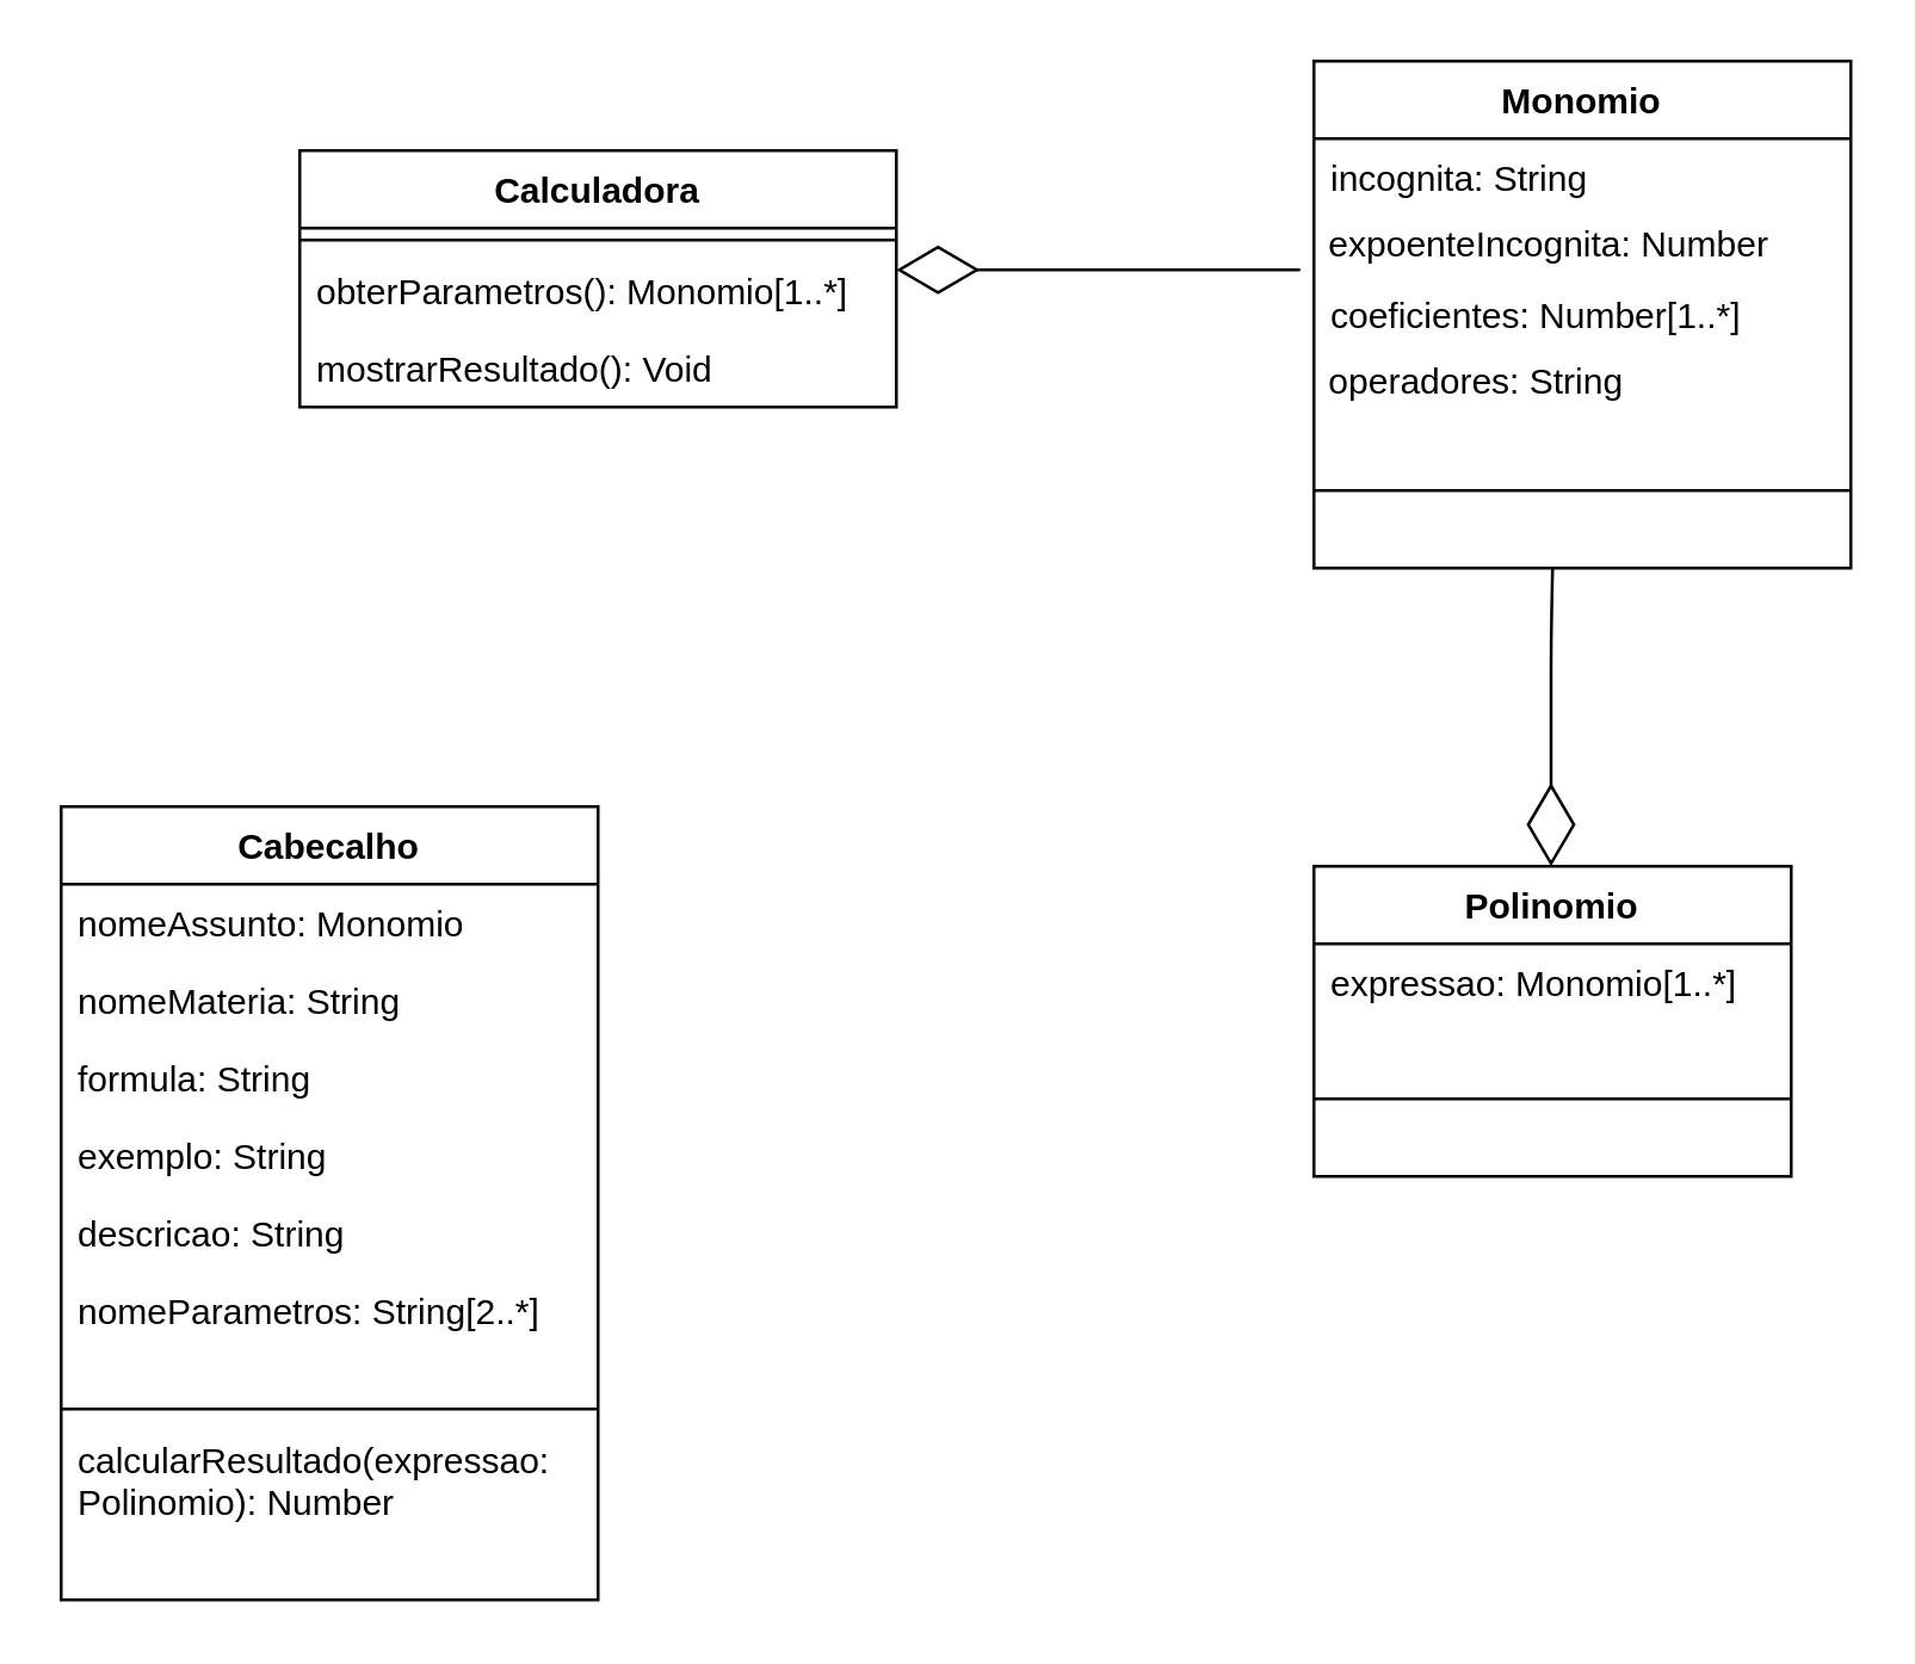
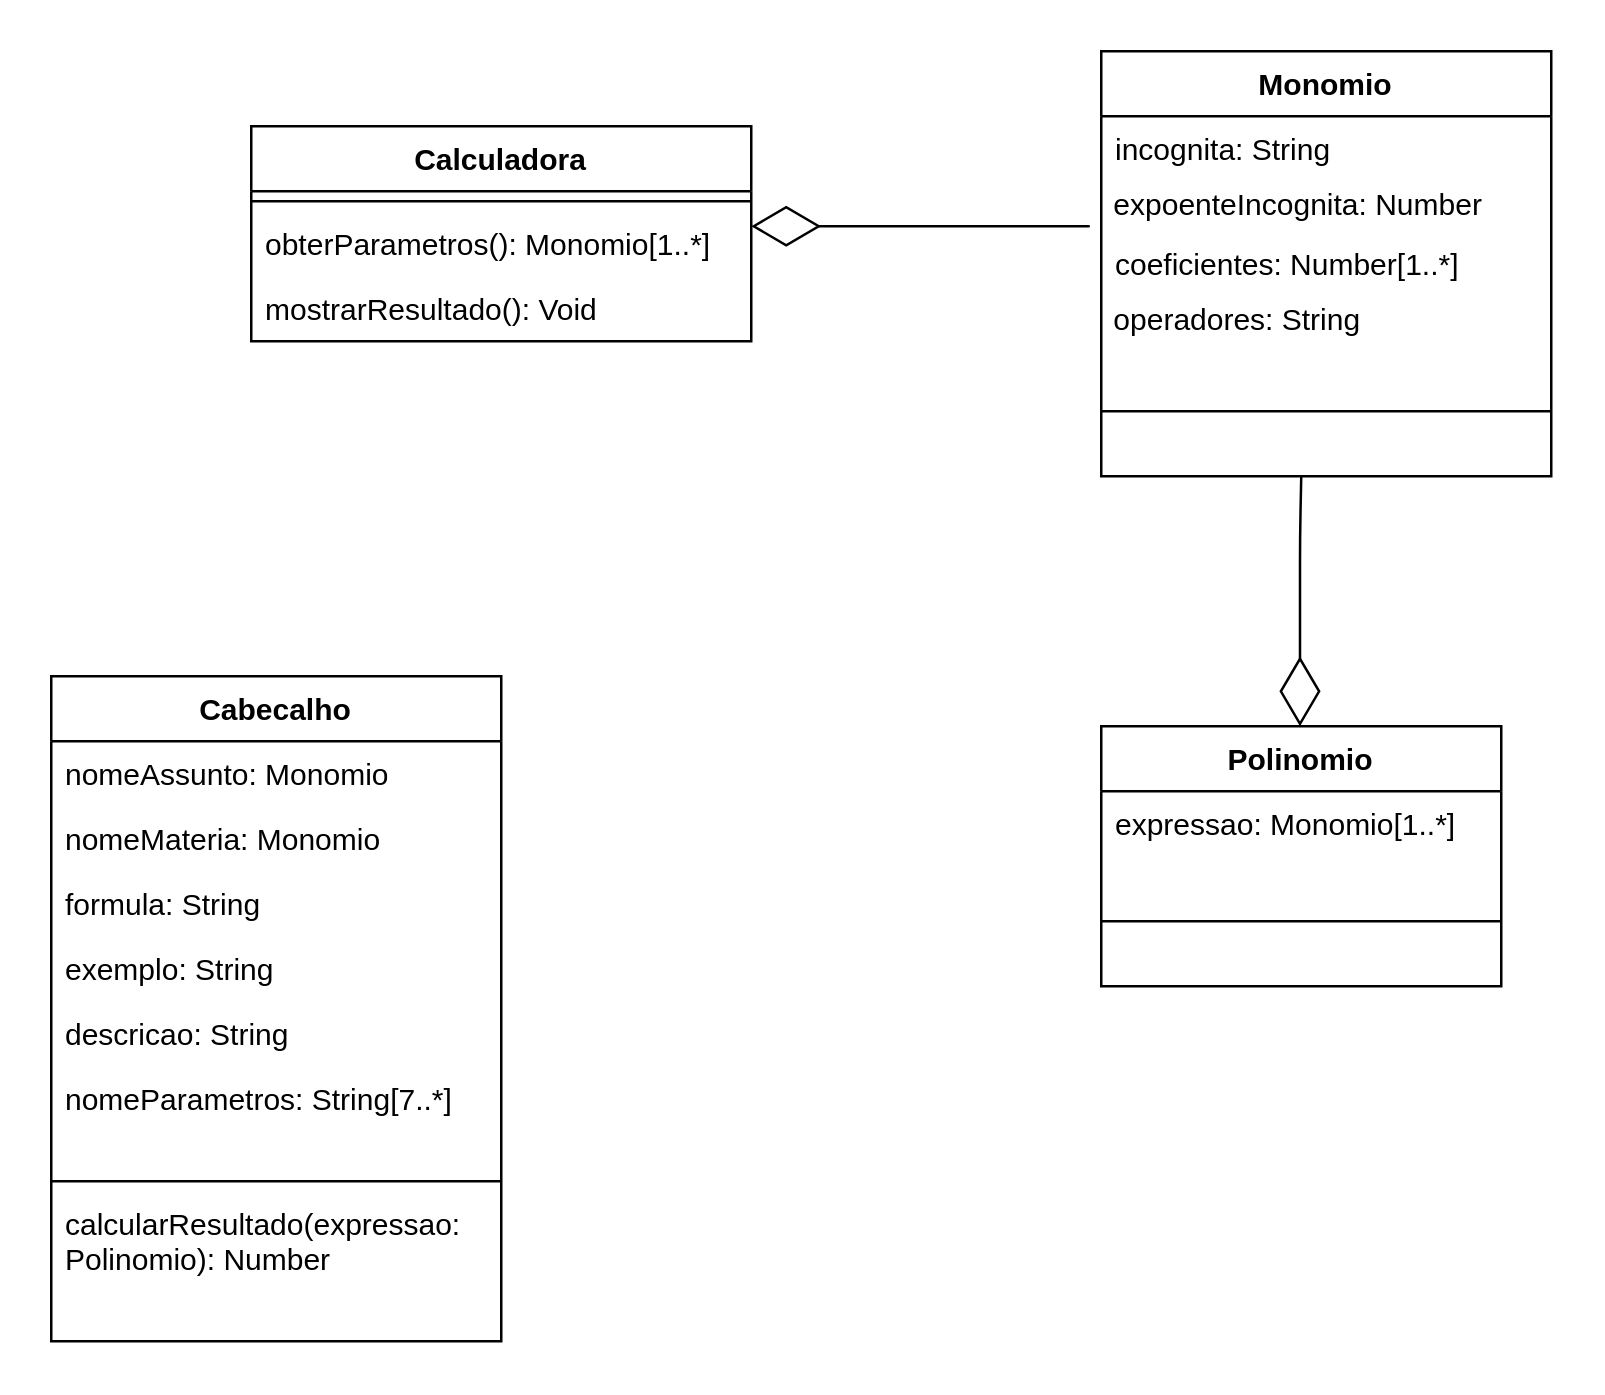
  <mxCell id="0" />
  <mxCell id="1" parent="0" />
  <mxCell id="2" value="Calculadora" style="swimlane;fontStyle=1;align=center;verticalAlign=top;childLayout=stackLayout;horizontal=1;startSize=26;horizontalStack=0;resizeParent=1;resizeParentMax=0;resizeLast=0;collapsible=0;marginBottom=0;" parent="1" vertex="1"><mxGeometry x="100" y="50" width="200" height="86" as="geometry" /></mxCell>
  <mxCell id="3" value="" style="line;strokeWidth=1;fillColor=none;align=left;verticalAlign=middle;spacingTop=-1;spacingLeft=3;spacingRight=3;rotatable=0;labelPosition=right;points=[];portConstraint=eastwest;" parent="2" vertex="1"><mxGeometry y="26" width="200" height="8" as="geometry" /></mxCell>
  <mxCell id="4" value="obterParametros(): Monomio[1..*]" style="text;html=1;strokeColor=none;fillColor=none;align=left;verticalAlign=top;spacingLeft=4;spacingRight=4;whiteSpace=wrap;overflow=hidden;rotatable=0;points=[[0,0.5],[1,0.5]];portConstraint=eastwest;" parent="2" vertex="1"><mxGeometry y="34" width="200" height="26" as="geometry" /></mxCell>
  <mxCell id="5" value="mostrarResultado(): Void" style="text;html=1;strokeColor=none;fillColor=none;align=left;verticalAlign=top;spacingLeft=4;spacingRight=4;whiteSpace=wrap;overflow=hidden;rotatable=0;points=[[0,0.5],[1,0.5]];portConstraint=eastwest;" parent="2" vertex="1"><mxGeometry y="60" width="200" height="26" as="geometry" /></mxCell>
  <mxCell id="6" value="Cabecalho" style="swimlane;fontStyle=1;align=center;verticalAlign=top;childLayout=stackLayout;horizontal=1;startSize=26;horizontalStack=0;resizeParent=1;resizeParentMax=0;resizeLast=0;collapsible=0;marginBottom=0;" parent="1" vertex="1"><mxGeometry x="20" y="270" width="180" height="266" as="geometry" /></mxCell>
  <mxCell id="7" value="nomeAssunto: Monomio" style="text;html=1;strokeColor=none;fillColor=none;align=left;verticalAlign=top;spacingLeft=4;spacingRight=4;whiteSpace=wrap;overflow=hidden;rotatable=0;points=[[0,0.5],[1,0.5]];portConstraint=eastwest;" parent="6" vertex="1"><mxGeometry y="26" width="180" height="26" as="geometry" /></mxCell>
- <mxCell id="8" value="nomeMateria: String" style="text;html=1;strokeColor=none;fillColor=none;align=left;verticalAlign=top;spacingLeft=4;spacingRight=4;whiteSpace=wrap;overflow=hidden;rotatable=0;points=[[0,0.5],[1,0.5]];portConstraint=eastwest;" parent="6" vertex="1"><mxGeometry y="52" width="180" height="26" as="geometry" /></mxCell>
+ <mxCell id="8" value="nomeMateria: Monomio" style="text;html=1;strokeColor=none;fillColor=none;align=left;verticalAlign=top;spacingLeft=4;spacingRight=4;whiteSpace=wrap;overflow=hidden;rotatable=0;points=[[0,0.5],[1,0.5]];portConstraint=eastwest;" parent="6" vertex="1"><mxGeometry y="52" width="180" height="26" as="geometry" /></mxCell>
  <mxCell id="9" value="formula: String" style="text;html=1;strokeColor=none;fillColor=none;align=left;verticalAlign=top;spacingLeft=4;spacingRight=4;whiteSpace=wrap;overflow=hidden;rotatable=0;points=[[0,0.5],[1,0.5]];portConstraint=eastwest;" parent="6" vertex="1"><mxGeometry y="78" width="180" height="26" as="geometry" /></mxCell>
  <mxCell id="10" value="exemplo: String" style="text;html=1;strokeColor=none;fillColor=none;align=left;verticalAlign=top;spacingLeft=4;spacingRight=4;whiteSpace=wrap;overflow=hidden;rotatable=0;points=[[0,0.5],[1,0.5]];portConstraint=eastwest;" parent="6" vertex="1"><mxGeometry y="104" width="180" height="26" as="geometry" /></mxCell>
  <mxCell id="11" value="descricao: String" style="text;html=1;strokeColor=none;fillColor=none;align=left;verticalAlign=top;spacingLeft=4;spacingRight=4;whiteSpace=wrap;overflow=hidden;rotatable=0;points=[[0,0.5],[1,0.5]];portConstraint=eastwest;" parent="6" vertex="1"><mxGeometry y="130" width="180" height="26" as="geometry" /></mxCell>
- <mxCell id="12" value="nomeParametros: String[2..*]" style="text;html=1;strokeColor=none;fillColor=none;align=left;verticalAlign=top;spacingLeft=4;spacingRight=4;whiteSpace=wrap;overflow=hidden;rotatable=0;points=[[0,0.5],[1,0.5]];portConstraint=eastwest;autosize=0;" parent="6" vertex="1"><mxGeometry y="156" width="180" height="42" as="geometry" /></mxCell>
+ <mxCell id="12" value="nomeParametros: String[7..*]" style="text;html=1;strokeColor=none;fillColor=none;align=left;verticalAlign=top;spacingLeft=4;spacingRight=4;whiteSpace=wrap;overflow=hidden;rotatable=0;points=[[0,0.5],[1,0.5]];portConstraint=eastwest;autosize=0;" parent="6" vertex="1"><mxGeometry y="156" width="180" height="42" as="geometry" /></mxCell>
  <mxCell id="13" value="" style="line;strokeWidth=1;fillColor=none;align=left;verticalAlign=middle;spacingTop=-1;spacingLeft=3;spacingRight=3;rotatable=0;labelPosition=right;points=[];portConstraint=eastwest;" parent="6" vertex="1"><mxGeometry y="198" width="180" height="8" as="geometry" /></mxCell>
  <mxCell id="14" value="calcularResultado(expressao: Polinomio): Number" style="text;html=1;strokeColor=none;fillColor=none;align=left;verticalAlign=top;spacingLeft=4;spacingRight=4;overflow=hidden;rotatable=0;points=[[0,0.5],[1,0.5]];portConstraint=eastwest;autosize=0;whiteSpace=wrap;" parent="6" vertex="1"><mxGeometry y="206" width="180" height="60" as="geometry" /></mxCell>
  <mxCell id="15" value="Monomio" style="swimlane;fontStyle=1;align=center;verticalAlign=top;childLayout=stackLayout;horizontal=1;startSize=26;horizontalStack=0;resizeParent=1;resizeParentMax=0;resizeLast=0;collapsible=0;marginBottom=0;" parent="1" vertex="1"><mxGeometry x="440" y="20" width="180" height="170" as="geometry" /></mxCell>
  <mxCell id="16" value="incognita: String" style="text;html=1;strokeColor=none;fillColor=none;align=left;verticalAlign=top;spacingLeft=4;spacingRight=4;whiteSpace=wrap;overflow=hidden;rotatable=0;points=[[0,0.5],[1,0.5]];portConstraint=eastwest;" parent="15" vertex="1"><mxGeometry y="26" width="180" height="26" as="geometry" /></mxCell>
  <mxCell id="17" value="&amp;nbsp;expoenteIncognita: Number" style="text;html=1;resizable=0;points=[];autosize=1;align=left;verticalAlign=top;spacingTop=-4;" parent="15" vertex="1"><mxGeometry y="52" width="180" height="20" as="geometry" /></mxCell>
  <mxCell id="18" value="coeficientes: Number[1..*]" style="text;html=1;strokeColor=none;fillColor=none;align=left;verticalAlign=top;spacingLeft=4;spacingRight=4;whiteSpace=wrap;overflow=hidden;rotatable=0;points=[[0,0.5],[1,0.5]];portConstraint=eastwest;" parent="15" vertex="1"><mxGeometry y="72" width="180" height="26" as="geometry" /></mxCell>
  <mxCell id="19" value="&amp;nbsp;operadores: String" style="text;html=1;resizable=0;points=[];autosize=1;align=left;verticalAlign=top;spacingTop=-4;fontColor=none;" parent="15" vertex="1"><mxGeometry y="98" width="180" height="20" as="geometry" /></mxCell>
  <mxCell id="20" value="" style="line;strokeWidth=1;fillColor=none;align=left;verticalAlign=middle;spacingTop=-1;spacingLeft=3;spacingRight=3;rotatable=0;labelPosition=right;points=[];portConstraint=eastwest;" parent="15" vertex="1"><mxGeometry y="118" width="180" height="52" as="geometry" /></mxCell>
  <mxCell id="21" value="Polinomio" style="swimlane;fontStyle=1;align=center;verticalAlign=top;childLayout=stackLayout;horizontal=1;startSize=26;horizontalStack=0;resizeParent=1;resizeParentMax=0;resizeLast=0;collapsible=0;marginBottom=0;" parent="1" vertex="1"><mxGeometry x="440" y="290" width="160" height="104" as="geometry" /></mxCell>
  <mxCell id="22" value="expressao: Monomio[1..*]" style="text;html=1;strokeColor=none;fillColor=none;align=left;verticalAlign=top;spacingLeft=4;spacingRight=4;whiteSpace=wrap;overflow=hidden;rotatable=0;points=[[0,0.5],[1,0.5]];portConstraint=eastwest;" parent="21" vertex="1"><mxGeometry y="26" width="160" height="26" as="geometry" /></mxCell>
  <mxCell id="23" value="" style="line;strokeWidth=1;fillColor=none;align=left;verticalAlign=middle;spacingTop=-1;spacingLeft=3;spacingRight=3;rotatable=0;labelPosition=right;points=[];portConstraint=eastwest;" parent="21" vertex="1"><mxGeometry y="52" width="160" height="52" as="geometry" /></mxCell>
  <mxCell id="24" value="" style="endArrow=diamondThin;endFill=0;endSize=25;html=1;targetPerimeterSpacing=5;sourcePerimeterSpacing=1;" parent="1" edge="1"><mxGeometry width="160" relative="1" as="geometry"><mxPoint x="520" y="190" as="sourcePoint" /><mxPoint x="519.5" y="290" as="targetPoint" /><Array as="points"><mxPoint x="519.5" y="214.5" /></Array></mxGeometry></mxCell>
  <mxCell id="25" value="" style="endArrow=diamondThin;endFill=0;endSize=25;html=1;targetPerimeterSpacing=5;sourcePerimeterSpacing=1;" parent="1" edge="1"><mxGeometry width="160" relative="1" as="geometry"><mxPoint x="360" y="90" as="sourcePoint" /><mxPoint x="300" y="90" as="targetPoint" /><Array as="points"><mxPoint x="440" y="90" /></Array></mxGeometry></mxCell>
